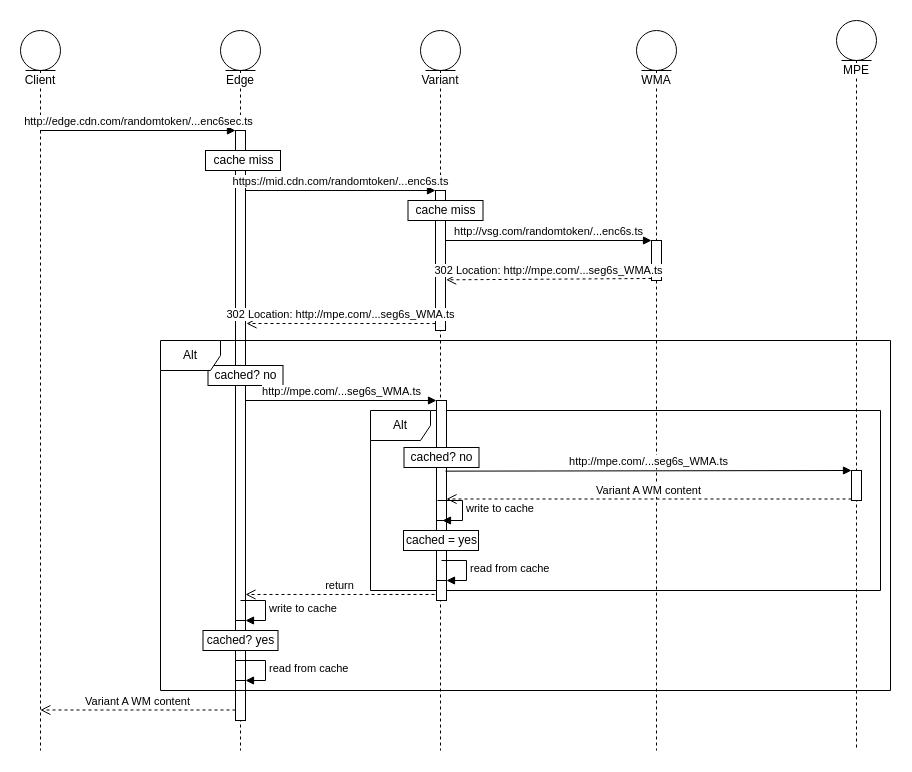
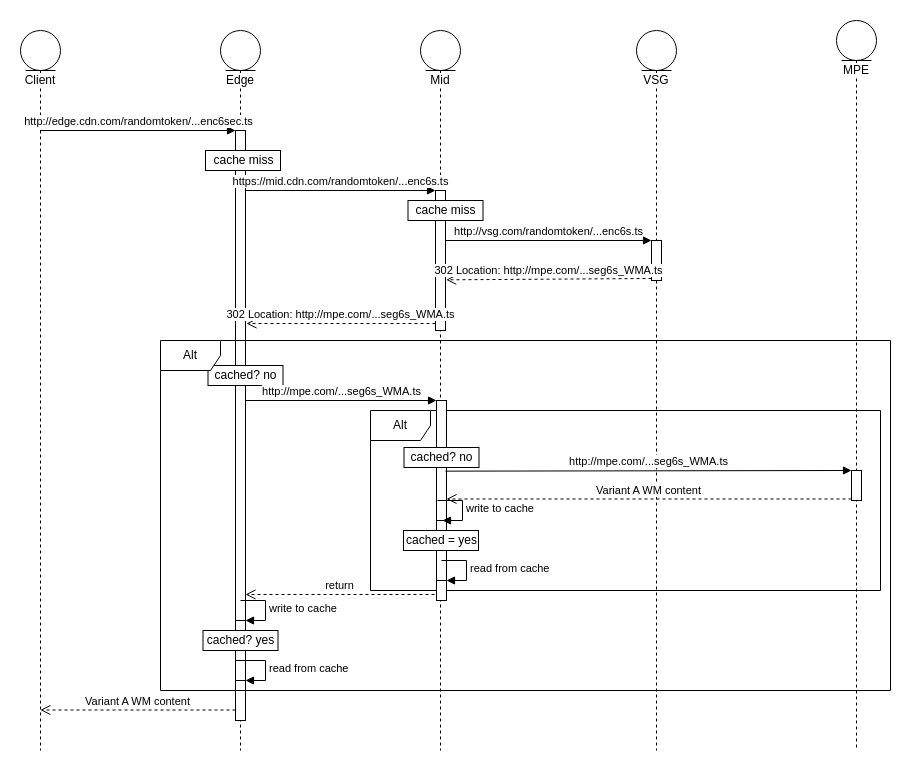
  <mxCell id="0" />
  <mxCell id="1" parent="0" />
  <mxCell id="2" value="Alt" style="shape=umlFrame;whiteSpace=wrap;html=1;" vertex="1" parent="1"><mxGeometry x="370" y="410" width="510" height="180" as="geometry" /></mxCell>
  <mxCell id="3" value="Client" style="shape=umlLifeline;participant=umlEntity;perimeter=lifelinePerimeter;whiteSpace=wrap;html=1;container=1;collapsible=0;recursiveResize=0;verticalAlign=top;spacingTop=36;labelBackgroundColor=#ffffff;outlineConnect=0;" parent="1" vertex="1"><mxGeometry x="20" y="30" width="40" height="720" as="geometry" /></mxCell>
  <mxCell id="4" value="Edge" style="shape=umlLifeline;participant=umlEntity;perimeter=lifelinePerimeter;whiteSpace=wrap;html=1;container=1;collapsible=0;recursiveResize=0;verticalAlign=top;spacingTop=36;labelBackgroundColor=#ffffff;outlineConnect=0;" parent="1" vertex="1"><mxGeometry x="220" y="30" width="40" height="720" as="geometry" /></mxCell>
  <mxCell id="5" value="" style="html=1;points=[];perimeter=orthogonalPerimeter;" parent="4" vertex="1"><mxGeometry x="15" y="100" width="10" height="590" as="geometry" /></mxCell>
  <mxCell id="6" value="" style="html=1;points=[];perimeter=orthogonalPerimeter;" vertex="1" parent="4"><mxGeometry x="15" y="590" width="10" height="40" as="geometry" /></mxCell>
  <mxCell id="7" value="write to cache" style="edgeStyle=orthogonalEdgeStyle;html=1;align=left;spacingLeft=2;endArrow=block;rounded=0;entryX=1;entryY=0;" edge="1" target="6" parent="4"><mxGeometry relative="1" as="geometry"><mxPoint x="20" y="570" as="sourcePoint" /><Array as="points"><mxPoint x="45" y="570" /></Array></mxGeometry></mxCell>
  <mxCell id="8" value="" style="html=1;points=[];perimeter=orthogonalPerimeter;" vertex="1" parent="4"><mxGeometry x="15" y="650" width="10" height="40" as="geometry" /></mxCell>
  <mxCell id="9" value="read from cache" style="edgeStyle=orthogonalEdgeStyle;html=1;align=left;spacingLeft=2;endArrow=block;rounded=0;entryX=1;entryY=0;" edge="1" target="8" parent="4"><mxGeometry relative="1" as="geometry"><mxPoint x="20" y="630" as="sourcePoint" /><Array as="points"><mxPoint x="45" y="630" /></Array></mxGeometry></mxCell>
- <mxCell id="10" value="Variant" style="shape=umlLifeline;participant=umlEntity;perimeter=lifelinePerimeter;whiteSpace=wrap;html=1;container=1;collapsible=0;recursiveResize=0;verticalAlign=top;spacingTop=36;labelBackgroundColor=#ffffff;outlineConnect=0;" parent="1" vertex="1"><mxGeometry x="420" y="30" width="40" height="720" as="geometry" /></mxCell>
+ <mxCell id="10" value="Mid" style="shape=umlLifeline;participant=umlEntity;perimeter=lifelinePerimeter;whiteSpace=wrap;html=1;container=1;collapsible=0;recursiveResize=0;verticalAlign=top;spacingTop=36;labelBackgroundColor=#ffffff;outlineConnect=0;" parent="1" vertex="1"><mxGeometry x="420" y="30" width="40" height="720" as="geometry" /></mxCell>
  <mxCell id="11" value="" style="html=1;points=[];perimeter=orthogonalPerimeter;" vertex="1" parent="10"><mxGeometry x="16" y="370" width="10" height="150" as="geometry" /></mxCell>
  <mxCell id="12" value="" style="html=1;points=[];perimeter=orthogonalPerimeter;" vertex="1" parent="10"><mxGeometry x="16" y="490" width="10" height="60" as="geometry" /></mxCell>
  <mxCell id="13" value="write to cache" style="edgeStyle=orthogonalEdgeStyle;html=1;align=left;spacingLeft=2;endArrow=block;rounded=0;entryX=1;entryY=0;" edge="1" parent="10"><mxGeometry relative="1" as="geometry"><mxPoint x="17" y="470" as="sourcePoint" /><Array as="points"><mxPoint x="42" y="470" /></Array><mxPoint x="22" y="490" as="targetPoint" /></mxGeometry></mxCell>
  <mxCell id="14" value="" style="html=1;points=[];perimeter=orthogonalPerimeter;" vertex="1" parent="10"><mxGeometry x="16" y="550" width="10" height="20" as="geometry" /></mxCell>
  <mxCell id="15" value="read from cache" style="edgeStyle=orthogonalEdgeStyle;html=1;align=left;spacingLeft=2;endArrow=block;rounded=0;entryX=1;entryY=0;" edge="1" target="14" parent="10"><mxGeometry relative="1" as="geometry"><mxPoint x="21" y="530" as="sourcePoint" /><Array as="points"><mxPoint x="46" y="530" /></Array></mxGeometry></mxCell>
- <mxCell id="16" value="WMA" style="shape=umlLifeline;participant=umlEntity;perimeter=lifelinePerimeter;whiteSpace=wrap;html=1;container=1;collapsible=0;recursiveResize=0;verticalAlign=top;spacingTop=36;labelBackgroundColor=#ffffff;outlineConnect=0;" parent="1" vertex="1"><mxGeometry x="636" y="30" width="40" height="720" as="geometry" /></mxCell>
+ <mxCell id="16" value="VSG" style="shape=umlLifeline;participant=umlEntity;perimeter=lifelinePerimeter;whiteSpace=wrap;html=1;container=1;collapsible=0;recursiveResize=0;verticalAlign=top;spacingTop=36;labelBackgroundColor=#ffffff;outlineConnect=0;" parent="1" vertex="1"><mxGeometry x="636" y="30" width="40" height="720" as="geometry" /></mxCell>
  <mxCell id="17" value="" style="html=1;points=[];perimeter=orthogonalPerimeter;" vertex="1" parent="16"><mxGeometry x="15" y="210" width="10" height="40" as="geometry" /></mxCell>
  <mxCell id="18" value="MPE" style="shape=umlLifeline;participant=umlEntity;perimeter=lifelinePerimeter;whiteSpace=wrap;html=1;container=1;collapsible=0;recursiveResize=0;verticalAlign=top;spacingTop=36;labelBackgroundColor=#ffffff;outlineConnect=0;" parent="1" vertex="1"><mxGeometry x="836" y="20" width="40" height="730" as="geometry" /></mxCell>
  <mxCell id="19" value="" style="html=1;points=[];perimeter=orthogonalPerimeter;" vertex="1" parent="18"><mxGeometry x="15" y="450" width="10" height="30" as="geometry" /></mxCell>
  <mxCell id="20" value="http://edge.cdn.com/randomtoken/...enc6sec.ts" style="html=1;verticalAlign=bottom;endArrow=block;entryX=0;entryY=0;" parent="1" source="3" target="5" edge="1"><mxGeometry relative="1" as="geometry"><mxPoint x="165" y="130" as="sourcePoint" /></mxGeometry></mxCell>
  <mxCell id="21" value="Variant A WM content" style="html=1;verticalAlign=bottom;endArrow=open;dashed=1;endSize=8;exitX=0;exitY=0.95;" parent="1" edge="1"><mxGeometry relative="1" as="geometry"><mxPoint x="39.833" y="709.5" as="targetPoint" /><mxPoint x="235" y="709.5" as="sourcePoint" /></mxGeometry></mxCell>
  <mxCell id="22" value="" style="html=1;points=[];perimeter=orthogonalPerimeter;" parent="1" vertex="1"><mxGeometry x="435" y="190" width="10" height="140" as="geometry" /></mxCell>
  <mxCell id="23" value="https://mid.cdn.com/randomtoken/...enc6s.ts" style="html=1;verticalAlign=bottom;endArrow=block;entryX=0;entryY=0;" parent="1" target="22" edge="1"><mxGeometry relative="1" as="geometry"><mxPoint x="245" y="190" as="sourcePoint" /></mxGeometry></mxCell>
  <mxCell id="24" value="&lt;div&gt;302 Location: http://mpe.com/...seg6s_WMA.ts&lt;br&gt;&lt;/div&gt;" style="html=1;verticalAlign=bottom;endArrow=open;dashed=1;endSize=8;exitX=0;exitY=0.95;" parent="1" source="22" edge="1"><mxGeometry relative="1" as="geometry"><mxPoint x="246" y="323" as="targetPoint" /></mxGeometry></mxCell>
  <mxCell id="25" value="cache miss" style="html=1;" parent="1" vertex="1"><mxGeometry x="205" y="150" width="75" height="20" as="geometry" /></mxCell>
  <mxCell id="26" value="cache miss" style="html=1;" vertex="1" parent="1"><mxGeometry x="407.5" y="200" width="75" height="20" as="geometry" /></mxCell>
  <mxCell id="27" value="http://vsg.com/randomtoken/...enc6s.ts" style="html=1;verticalAlign=bottom;endArrow=block;entryX=0;entryY=0;" edge="1" target="17" parent="1" source="22"><mxGeometry relative="1" as="geometry"><mxPoint x="581" y="240" as="sourcePoint" /></mxGeometry></mxCell>
  <mxCell id="28" value="&lt;div&gt;302 Location: http://mpe.com/...seg6s_WMA.ts&lt;br&gt;&lt;/div&gt;" style="html=1;verticalAlign=bottom;endArrow=open;dashed=1;endSize=8;exitX=0;exitY=0.95;align=center;entryX=1.067;entryY=0.638;entryDx=0;entryDy=0;entryPerimeter=0;" edge="1" source="17" parent="1" target="22"><mxGeometry relative="1" as="geometry"><mxPoint x="445" y="283" as="targetPoint" /></mxGeometry></mxCell>
  <mxCell id="29" value="cached? no" style="html=1;" vertex="1" parent="1"><mxGeometry x="207.5" y="365" width="75" height="20" as="geometry" /></mxCell>
  <mxCell id="30" value="http://mpe.com/...seg6s_WMA.ts" style="html=1;verticalAlign=bottom;endArrow=block;entryX=0;entryY=0;" edge="1" target="11" parent="1" source="5"><mxGeometry relative="1" as="geometry"><mxPoint x="366" y="410" as="sourcePoint" /></mxGeometry></mxCell>
  <mxCell id="31" value="return" style="html=1;verticalAlign=bottom;endArrow=open;dashed=1;endSize=8;exitX=-0.2;exitY=0.983;exitDx=0;exitDy=0;exitPerimeter=0;" edge="1" parent="1"><mxGeometry relative="1" as="geometry"><mxPoint x="245" y="593.98" as="targetPoint" /><mxPoint x="434" y="593.98" as="sourcePoint" /></mxGeometry></mxCell>
  <mxCell id="32" value="cached? no" style="html=1;" vertex="1" parent="1"><mxGeometry x="403.5" y="447" width="75" height="20" as="geometry" /></mxCell>
  <mxCell id="33" value="Variant A WM content" style="html=1;verticalAlign=bottom;endArrow=open;dashed=1;endSize=8;exitX=0;exitY=0.95;" edge="1" source="19" parent="1" target="11"><mxGeometry relative="1" as="geometry"><mxPoint x="781" y="496" as="targetPoint" /></mxGeometry></mxCell>
  <mxCell id="34" value="cached = yes" style="html=1;" vertex="1" parent="1"><mxGeometry x="403" y="530" width="75" height="20" as="geometry" /></mxCell>
  <mxCell id="35" value="http://mpe.com/...seg6s_WMA.ts" style="html=1;verticalAlign=bottom;endArrow=block;entryX=0;entryY=0;exitX=0.9;exitY=0.471;exitDx=0;exitDy=0;exitPerimeter=0;" edge="1" target="19" parent="1" source="11"><mxGeometry relative="1" as="geometry"><mxPoint x="450" y="440" as="sourcePoint" /></mxGeometry></mxCell>
  <mxCell id="36" value="cached? yes" style="html=1;" vertex="1" parent="1"><mxGeometry x="202.5" y="630" width="75" height="20" as="geometry" /></mxCell>
  <mxCell id="37" value="Alt" style="shape=umlFrame;whiteSpace=wrap;html=1;" vertex="1" parent="1"><mxGeometry x="160" y="340" width="730" height="350" as="geometry" /></mxCell>
